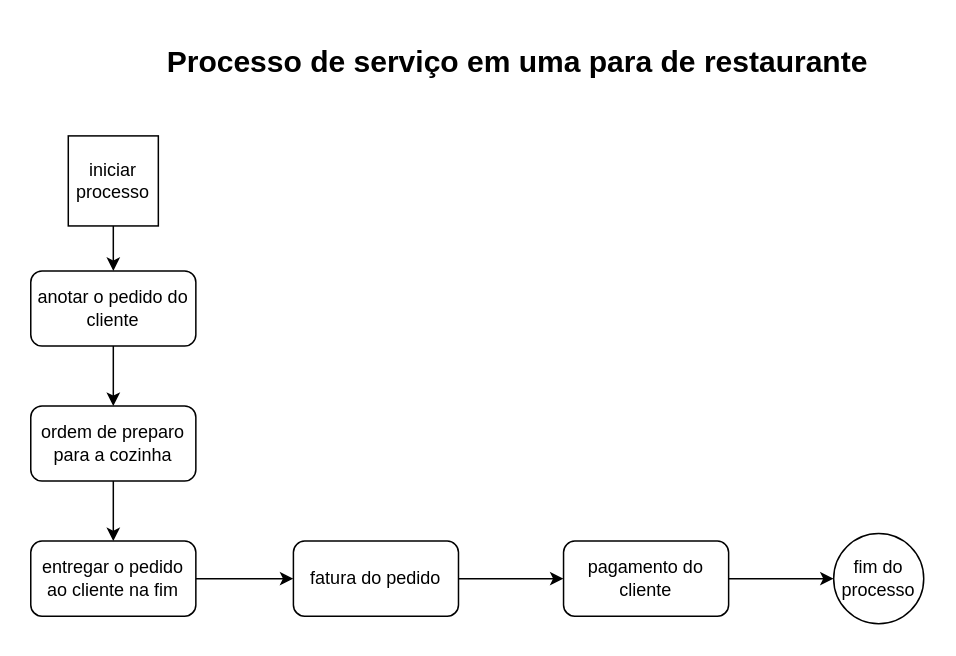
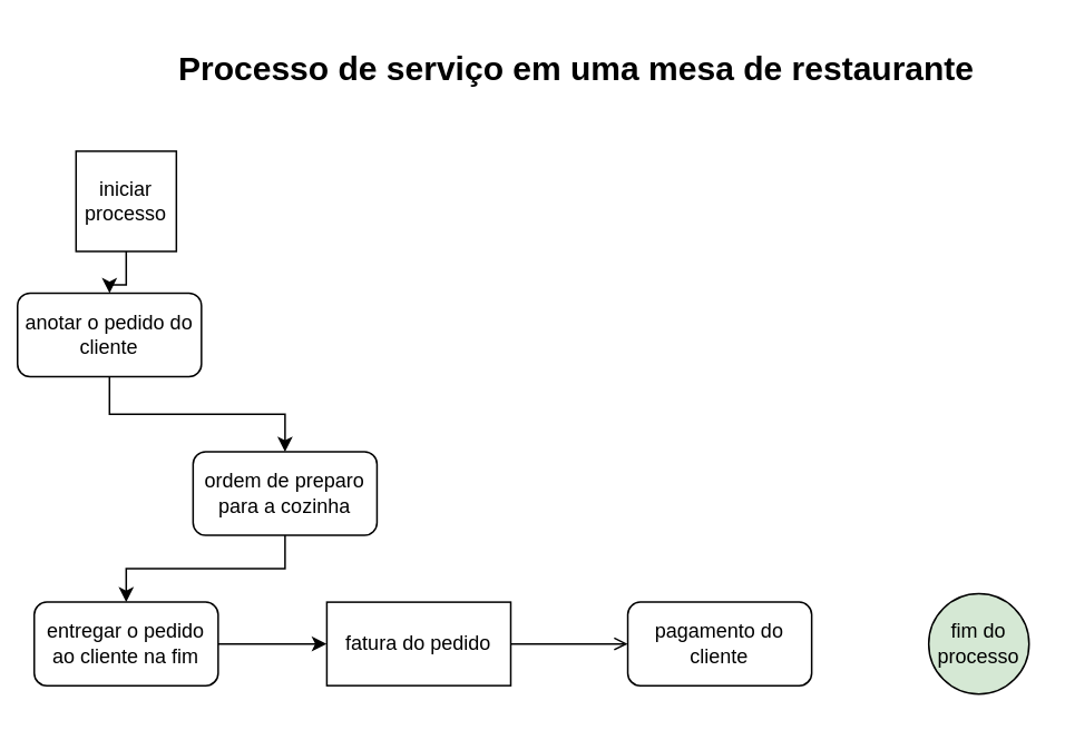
  <mxCell id="0" />
  <mxCell id="1" parent="0" />
  <mxCell id="2" style="edgeStyle=orthogonalEdgeStyle;rounded=0;orthogonalLoop=1;jettySize=auto;html=1;entryX=0.5;entryY=0;entryDx=0;entryDy=0;" edge="1" parent="1" source="3" target="5"><mxGeometry relative="1" as="geometry" /></mxCell>
  <mxCell id="3" value="iniciar processo" style="whiteSpace=wrap;html=1;aspect=fixed;rounded=0;" vertex="1" parent="1"><mxGeometry x="45" y="90" width="60" height="60" as="geometry" /></mxCell>
  <mxCell id="4" value="" style="edgeStyle=orthogonalEdgeStyle;rounded=0;orthogonalLoop=1;jettySize=auto;html=1;" edge="1" parent="1" source="5" target="7"><mxGeometry relative="1" as="geometry" /></mxCell>
- <mxCell id="5" value="anotar o pedido do cliente" style="rounded=1;whiteSpace=wrap;html=1;" vertex="1" parent="1"><mxGeometry x="20" y="180" width="110" height="50" as="geometry" /></mxCell>
+ <mxCell id="5" value="anotar o pedido do cliente" style="rounded=1;whiteSpace=wrap;html=1;" vertex="1" parent="1"><mxGeometry x="10" y="175" width="110" height="50" as="geometry" /></mxCell>
  <mxCell id="6" value="" style="edgeStyle=orthogonalEdgeStyle;rounded=0;orthogonalLoop=1;jettySize=auto;html=1;" edge="1" parent="1" source="7" target="9"><mxGeometry relative="1" as="geometry" /></mxCell>
- <mxCell id="7" value="ordem de preparo para a cozinha" style="rounded=1;whiteSpace=wrap;html=1;" vertex="1" parent="1"><mxGeometry x="20" y="270" width="110" height="50" as="geometry" /></mxCell>
+ <mxCell id="7" value="ordem de preparo para a cozinha" style="rounded=1;whiteSpace=wrap;html=1;" vertex="1" parent="1"><mxGeometry x="115" y="270" width="110" height="50" as="geometry" /></mxCell>
  <mxCell id="8" value="" style="edgeStyle=orthogonalEdgeStyle;rounded=0;orthogonalLoop=1;jettySize=auto;html=1;" edge="1" parent="1" source="9" target="11"><mxGeometry relative="1" as="geometry" /></mxCell>
  <mxCell id="9" value="entregar o pedido ao cliente na fim" style="rounded=1;whiteSpace=wrap;html=1;" vertex="1" parent="1"><mxGeometry x="20" y="360" width="110" height="50" as="geometry" /></mxCell>
- <mxCell id="10" value="" style="edgeStyle=orthogonalEdgeStyle;rounded=0;orthogonalLoop=1;jettySize=auto;html=1;" edge="1" parent="1" source="11" target="13"><mxGeometry relative="1" as="geometry" /></mxCell>
- <mxCell id="11" value="fatura do pedido" style="rounded=1;whiteSpace=wrap;html=1;" vertex="1" parent="1"><mxGeometry x="195" y="360" width="110" height="50" as="geometry" /></mxCell>
- <mxCell id="12" value="" style="edgeStyle=orthogonalEdgeStyle;rounded=0;orthogonalLoop=1;jettySize=auto;html=1;" edge="1" parent="1" source="13" target="14"><mxGeometry relative="1" as="geometry" /></mxCell>
+ <mxCell id="10" value="" style="edgeStyle=orthogonalEdgeStyle;rounded=0;orthogonalLoop=1;jettySize=auto;html=1;endArrow=open;" edge="1" parent="1" source="11" target="13"><mxGeometry relative="1" as="geometry" /></mxCell>
+ <mxCell id="11" value="fatura do pedido" style="whiteSpace=wrap;html=1;rounded=0;" vertex="1" parent="1"><mxGeometry x="195" y="360" width="110" height="50" as="geometry" /></mxCell>
  <mxCell id="13" value="pagamento do cliente" style="rounded=1;whiteSpace=wrap;html=1;" vertex="1" parent="1"><mxGeometry x="375" y="360" width="110" height="50" as="geometry" /></mxCell>
- <mxCell id="14" value="fim do processo" style="ellipse;whiteSpace=wrap;html=1;aspect=fixed;" vertex="1" parent="1"><mxGeometry x="555" y="355" width="60" height="60" as="geometry" /></mxCell>
- <mxCell id="15" value="Processo de serviço em uma para de restaurante" style="text;html=1;align=center;verticalAlign=middle;resizable=0;points=[];autosize=1;strokeColor=none;fillColor=none;fontSize=20;fontStyle=1" vertex="1" parent="1"><mxGeometry x="94" y="20" width="500" height="40" as="geometry" /></mxCell>
+ <mxCell id="14" value="fim do processo" style="ellipse;whiteSpace=wrap;html=1;aspect=fixed;fillColor=#d5e8d4;" vertex="1" parent="1"><mxGeometry x="555" y="355" width="60" height="60" as="geometry" /></mxCell>
+ <mxCell id="15" value="Processo de serviço em uma mesa de restaurante" style="text;html=1;align=center;verticalAlign=middle;resizable=0;points=[];autosize=1;strokeColor=none;fillColor=none;fontSize=20;fontStyle=1" vertex="1" parent="1"><mxGeometry x="94" y="20" width="500" height="40" as="geometry" /></mxCell>
